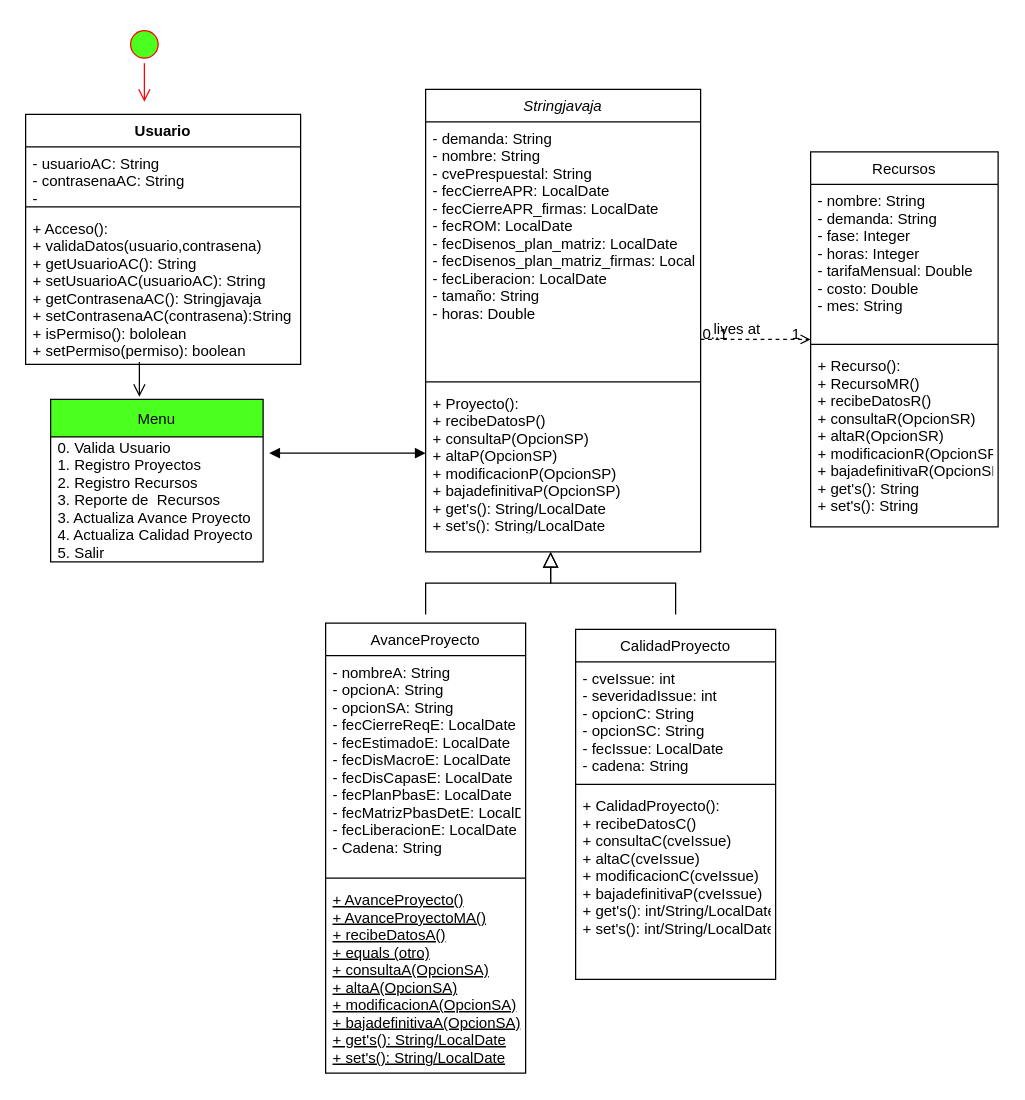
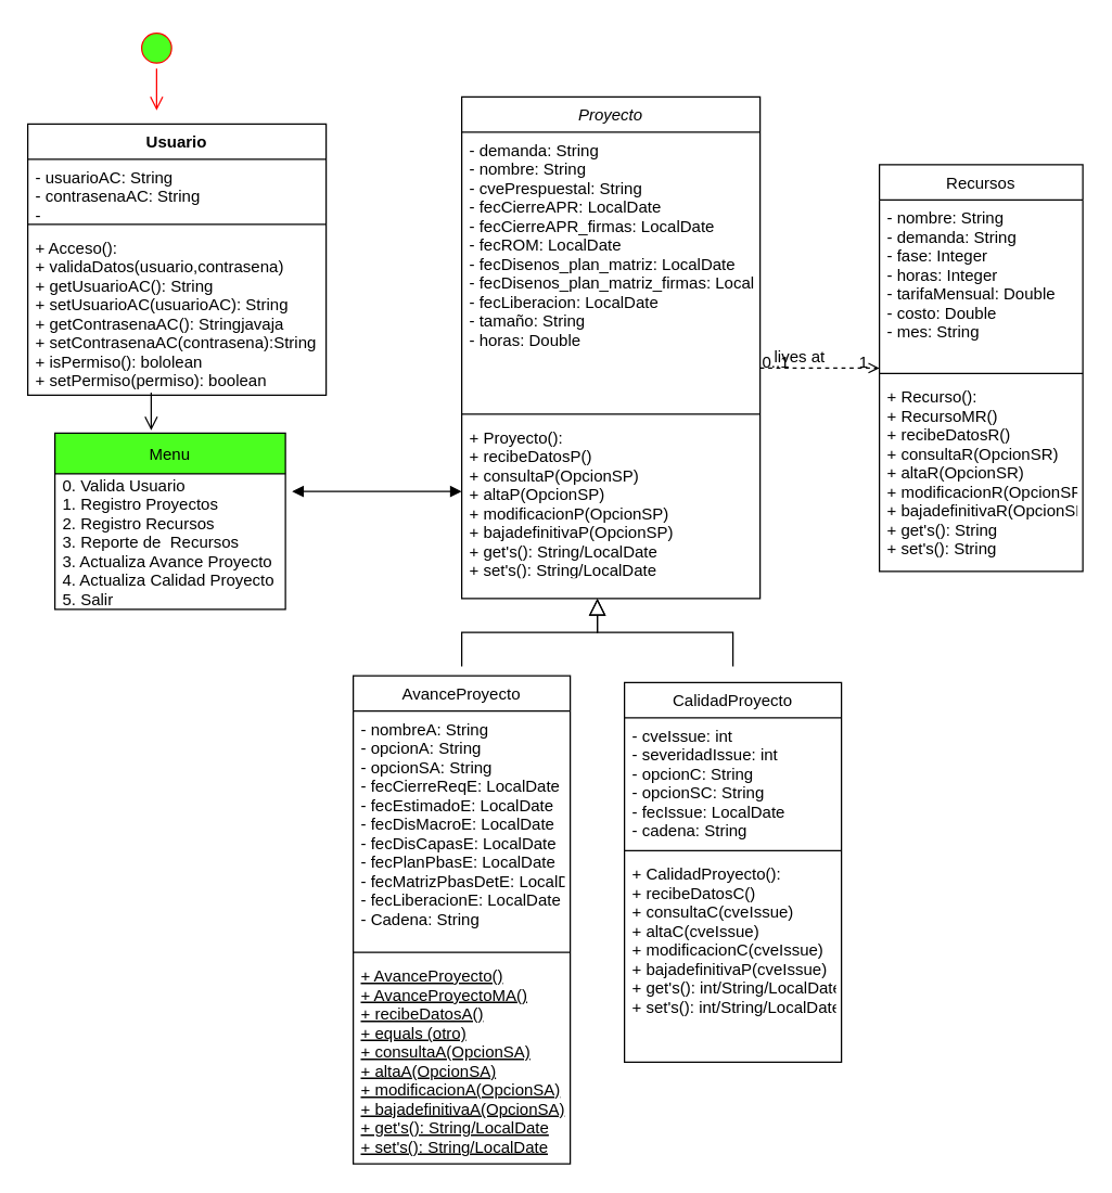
  <mxCell id="0" />
  <mxCell id="1" parent="0" />
- <mxCell id="2" value="Stringjavaja" style="swimlane;fontStyle=2;align=center;verticalAlign=top;childLayout=stackLayout;horizontal=1;startSize=26;horizontalStack=0;resizeParent=1;resizeLast=0;collapsible=1;marginBottom=0;rounded=0;shadow=0;strokeWidth=1;" parent="1" vertex="1"><mxGeometry x="340" y="71" width="220" height="370" as="geometry"><mxRectangle x="220" y="120" width="160" height="26" as="alternateBounds" /></mxGeometry></mxCell>
+ <mxCell id="2" value="Proyecto" style="swimlane;fontStyle=2;align=center;verticalAlign=top;childLayout=stackLayout;horizontal=1;startSize=26;horizontalStack=0;resizeParent=1;resizeLast=0;collapsible=1;marginBottom=0;rounded=0;shadow=0;strokeWidth=1;" parent="1" vertex="1"><mxGeometry x="340" y="71" width="220" height="370" as="geometry"><mxRectangle x="220" y="120" width="160" height="26" as="alternateBounds" /></mxGeometry></mxCell>
  <mxCell id="3" value="- demanda: String&#10;- nombre: String&#10;- cvePrespuestal: String&#10;- fecCierreAPR: LocalDate&#10;- fecCierreAPR_firmas: LocalDate&#10;- fecROM: LocalDate&#10;- fecDisenos_plan_matriz: LocalDate&#10;- fecDisenos_plan_matriz_firmas: LocalDate&#10;- fecLiberacion: LocalDate&#10;- tamaño: String&#10;- horas: Double&#10;" style="text;align=left;verticalAlign=top;spacingLeft=4;spacingRight=4;overflow=hidden;rotatable=0;points=[[0,0.5],[1,0.5]];portConstraint=eastwest;" parent="2" vertex="1"><mxGeometry y="26" width="220" height="204" as="geometry" /></mxCell>
  <mxCell id="4" value="" style="line;html=1;strokeWidth=1;align=left;verticalAlign=middle;spacingTop=-1;spacingLeft=3;spacingRight=3;rotatable=0;labelPosition=right;points=[];portConstraint=eastwest;" parent="2" vertex="1"><mxGeometry y="230" width="220" height="8" as="geometry" /></mxCell>
  <mxCell id="5" value="+ Proyecto():&#10;+ recibeDatosP()&#10;+ consultaP(OpcionSP)&#10;+ altaP(OpcionSP)&#10;+ modificacionP(OpcionSP)&#10;+ bajadefinitivaP(OpcionSP)&#10;+ get's(): String/LocalDate&#10;+ set's(): String/LocalDate&#10;" style="text;strokeColor=none;fillColor=none;align=left;verticalAlign=top;spacingLeft=4;spacingRight=4;overflow=hidden;rotatable=0;points=[[0,0.5],[1,0.5]];portConstraint=eastwest;" parent="2" vertex="1"><mxGeometry y="238" width="220" height="112" as="geometry" /></mxCell>
  <mxCell id="6" value="AvanceProyecto" style="swimlane;fontStyle=0;align=center;verticalAlign=top;childLayout=stackLayout;horizontal=1;startSize=26;horizontalStack=0;resizeParent=1;resizeLast=0;collapsible=1;marginBottom=0;rounded=0;shadow=0;strokeWidth=1;" parent="1" vertex="1"><mxGeometry x="260" y="498" width="160" height="360" as="geometry"><mxRectangle x="130" y="380" width="160" height="26" as="alternateBounds" /></mxGeometry></mxCell>
  <mxCell id="7" value="- nombreA: String&#10;- opcionA: String&#10;- opcionSA: String&#10;- fecCierreReqE: LocalDate&#10;- fecEstimadoE: LocalDate&#10;- fecDisMacroE: LocalDate&#10;- fecDisCapasE: LocalDate&#10;- fecPlanPbasE: LocalDate&#10;- fecMatrizPbasDetE: LocalDate&#10;- fecLiberacionE: LocalDate&#10;- Cadena: String" style="text;align=left;verticalAlign=top;spacingLeft=4;spacingRight=4;overflow=hidden;rotatable=0;points=[[0,0.5],[1,0.5]];portConstraint=eastwest;rounded=0;shadow=0;html=0;" parent="6" vertex="1"><mxGeometry y="26" width="160" height="174" as="geometry" /></mxCell>
  <mxCell id="8" value="" style="line;html=1;strokeWidth=1;align=left;verticalAlign=middle;spacingTop=-1;spacingLeft=3;spacingRight=3;rotatable=0;labelPosition=right;points=[];portConstraint=eastwest;" parent="6" vertex="1"><mxGeometry y="200" width="160" height="8" as="geometry" /></mxCell>
  <mxCell id="9" value="+ AvanceProyecto()&#10;+ AvanceProyectoMA()&#10;+ recibeDatosA()&#10;+ equals (otro)&#10;+ consultaA(OpcionSA)&#10;+ altaA(OpcionSA)&#10;+ modificacionA(OpcionSA)&#10;+ bajadefinitivaA(OpcionSA)&#10;+ get's(): String/LocalDate&#10;+ set's(): String/LocalDate" style="text;align=left;verticalAlign=top;spacingLeft=4;spacingRight=4;overflow=hidden;rotatable=0;points=[[0,0.5],[1,0.5]];portConstraint=eastwest;fontStyle=4" parent="6" vertex="1"><mxGeometry y="208" width="160" height="152" as="geometry" /></mxCell>
  <mxCell id="10" value="" style="endArrow=block;endSize=10;endFill=0;shadow=0;strokeWidth=1;rounded=0;edgeStyle=elbowEdgeStyle;elbow=vertical;" parent="1" edge="1"><mxGeometry width="160" relative="1" as="geometry"><mxPoint x="340" y="491" as="sourcePoint" /><mxPoint x="440" y="441" as="targetPoint" /></mxGeometry></mxCell>
  <mxCell id="11" value="" style="endArrow=block;endSize=10;endFill=0;shadow=0;strokeWidth=1;rounded=0;edgeStyle=elbowEdgeStyle;elbow=vertical;" parent="1" edge="1"><mxGeometry width="160" relative="1" as="geometry"><mxPoint x="540" y="491" as="sourcePoint" /><mxPoint x="440" y="441" as="targetPoint" /></mxGeometry></mxCell>
  <mxCell id="12" value="Recursos" style="swimlane;fontStyle=0;align=center;verticalAlign=top;childLayout=stackLayout;horizontal=1;startSize=26;horizontalStack=0;resizeParent=1;resizeLast=0;collapsible=1;marginBottom=0;rounded=0;shadow=0;strokeWidth=1;" parent="1" vertex="1"><mxGeometry x="648" y="121" width="150" height="300" as="geometry"><mxRectangle x="550" y="140" width="160" height="26" as="alternateBounds" /></mxGeometry></mxCell>
  <mxCell id="13" value="- nombre: String&#10;- demanda: String&#10;- fase: Integer&#10;- horas: Integer&#10;- tarifaMensual: Double&#10;- costo: Double&#10;- mes: String" style="text;align=left;verticalAlign=top;spacingLeft=4;spacingRight=4;overflow=hidden;rotatable=0;points=[[0,0.5],[1,0.5]];portConstraint=eastwest;" parent="12" vertex="1"><mxGeometry y="26" width="150" height="124" as="geometry" /></mxCell>
  <mxCell id="14" value="" style="line;html=1;strokeWidth=1;align=left;verticalAlign=middle;spacingTop=-1;spacingLeft=3;spacingRight=3;rotatable=0;labelPosition=right;points=[];portConstraint=eastwest;" parent="12" vertex="1"><mxGeometry y="150" width="150" height="8" as="geometry" /></mxCell>
  <mxCell id="15" value="+ Recurso():&#10;+ RecursoMR() &#10;+ recibeDatosR()&#10;+ consultaR(OpcionSR)&#10;+ altaR(OpcionSR)&#10;+ modificacionR(OpcionSR)&#10;+ bajadefinitivaR(OpcionSR)&#10;+ get's(): String&#10;+ set's(): String" style="text;strokeColor=none;fillColor=none;align=left;verticalAlign=top;spacingLeft=4;spacingRight=4;overflow=hidden;rotatable=0;points=[[0,0.5],[1,0.5]];portConstraint=eastwest;" parent="12" vertex="1"><mxGeometry y="158" width="150" height="132" as="geometry" /></mxCell>
  <mxCell id="16" value="" style="endArrow=open;shadow=0;strokeWidth=1;rounded=0;endFill=1;edgeStyle=elbowEdgeStyle;elbow=vertical;dashed=1;" parent="1" source="2" target="12" edge="1"><mxGeometry x="0.5" y="41" relative="1" as="geometry"><mxPoint x="520" y="243" as="sourcePoint" /><mxPoint x="680" y="243" as="targetPoint" /><mxPoint x="-40" y="32" as="offset" /></mxGeometry></mxCell>
  <mxCell id="17" value="0..1" style="resizable=0;align=left;verticalAlign=bottom;labelBackgroundColor=none;fontSize=12;" parent="16" connectable="0" vertex="1"><mxGeometry x="-1" relative="1" as="geometry"><mxPoint y="4" as="offset" /></mxGeometry></mxCell>
  <mxCell id="18" value="1" style="resizable=0;align=right;verticalAlign=bottom;labelBackgroundColor=none;fontSize=12;" parent="16" connectable="0" vertex="1"><mxGeometry x="1" relative="1" as="geometry"><mxPoint x="-7" y="4" as="offset" /></mxGeometry></mxCell>
  <mxCell id="19" value="lives at" style="text;html=1;resizable=0;points=[];;align=center;verticalAlign=middle;labelBackgroundColor=none;rounded=0;shadow=0;strokeWidth=1;fontSize=12;" parent="16" vertex="1" connectable="0"><mxGeometry x="0.5" y="49" relative="1" as="geometry"><mxPoint x="-38" y="40" as="offset" /></mxGeometry></mxCell>
  <mxCell id="20" value="Usuario" style="swimlane;fontStyle=1;align=center;verticalAlign=top;childLayout=stackLayout;horizontal=1;startSize=26;horizontalStack=0;resizeParent=1;resizeParentMax=0;resizeLast=0;collapsible=1;marginBottom=0;" parent="1" vertex="1"><mxGeometry y="91" width="220" height="200" as="geometry" x="20" /></mxCell>
  <mxCell id="21" value="- usuarioAC: String&#10;- contrasenaAC: String&#10;- " style="text;strokeColor=none;fillColor=none;align=left;verticalAlign=top;spacingLeft=4;spacingRight=4;overflow=hidden;rotatable=0;points=[[0,0.5],[1,0.5]];portConstraint=eastwest;" parent="20" vertex="1"><mxGeometry y="26" width="220" height="44" as="geometry" /></mxCell>
  <mxCell id="22" value="" style="line;strokeWidth=1;fillColor=none;align=left;verticalAlign=middle;spacingTop=-1;spacingLeft=3;spacingRight=3;rotatable=0;labelPosition=right;points=[];portConstraint=eastwest;" parent="20" vertex="1"><mxGeometry y="70" width="220" height="8" as="geometry" /></mxCell>
  <mxCell id="23" value="+ Acceso(): &#10;+ validaDatos(usuario,contrasena)&#10;+ getUsuarioAC(): String&#10;+ setUsuarioAC(usuarioAC): String&#10;+ getContrasenaAC(): Stringjavaja&#10;+ setContrasenaAC(contrasena):String&#10;+ isPermiso(): bololean&#10;+ setPermiso(permiso): boolean" style="text;strokeColor=none;fillColor=none;align=left;verticalAlign=top;spacingLeft=4;spacingRight=4;overflow=hidden;rotatable=0;points=[[0,0.5],[1,0.5]];portConstraint=eastwest;" parent="20" vertex="1"><mxGeometry y="78" width="220" height="122" as="geometry" /></mxCell>
  <mxCell id="24" value="CalidadProyecto" style="swimlane;fontStyle=0;align=center;verticalAlign=top;childLayout=stackLayout;horizontal=1;startSize=26;horizontalStack=0;resizeParent=1;resizeLast=0;collapsible=1;marginBottom=0;rounded=0;shadow=0;strokeWidth=1;" parent="1" vertex="1"><mxGeometry x="460" y="503" width="160" height="280" as="geometry"><mxRectangle x="340" y="380" width="170" height="26" as="alternateBounds" /></mxGeometry></mxCell>
  <mxCell id="25" value="- cveIssue: int&#10;- severidadIssue: int&#10;- opcionC: String&#10;- opcionSC: String&#10;- fecIssue: LocalDate&#10;- cadena: String&#10;" style="text;align=left;verticalAlign=top;spacingLeft=4;spacingRight=4;overflow=hidden;rotatable=0;points=[[0,0.5],[1,0.5]];portConstraint=eastwest;" parent="24" vertex="1"><mxGeometry y="26" width="160" height="94" as="geometry" /></mxCell>
  <mxCell id="26" value="" style="line;html=1;strokeWidth=1;align=left;verticalAlign=middle;spacingTop=-1;spacingLeft=3;spacingRight=3;rotatable=0;labelPosition=right;points=[];portConstraint=eastwest;" parent="24" vertex="1"><mxGeometry y="120" width="160" height="8" as="geometry" /></mxCell>
  <mxCell id="27" value="+ CalidadProyecto(): &#10;+ recibeDatosC()&#10;+ consultaC(cveIssue)&#10;+ altaC(cveIssue)&#10;+ modificacionC(cveIssue)&#10;+ bajadefinitivaP(cveIssue)&#10;+ get's(): int/String/LocalDate&#10;+ set's(): int/String/LocalDate" style="text;strokeColor=none;fillColor=none;align=left;verticalAlign=top;spacingLeft=4;spacingRight=4;overflow=hidden;rotatable=0;points=[[0,0.5],[1,0.5]];portConstraint=eastwest;" parent="24" vertex="1"><mxGeometry y="128" width="160" height="152" as="geometry" /></mxCell>
  <mxCell id="28" value="" style="ellipse;html=1;shape=startState;fillColor=#4BFF1F;strokeColor=#ff0000;" parent="1" vertex="1"><mxGeometry x="100" y="20" width="30" height="30" as="geometry" /></mxCell>
  <mxCell id="29" value="" style="edgeStyle=orthogonalEdgeStyle;html=1;verticalAlign=bottom;endArrow=open;endSize=8;strokeColor=#ff0000;rounded=0;" parent="1" source="28" edge="1"><mxGeometry relative="1" as="geometry"><mxPoint x="115" y="81" as="targetPoint" /></mxGeometry></mxCell>
  <mxCell id="30" value="Menu" style="swimlane;fontStyle=0;childLayout=stackLayout;horizontal=1;startSize=30;horizontalStack=0;resizeParent=1;resizeParentMax=0;resizeLast=0;collapsible=1;marginBottom=0;fillColor=#4BFF1F;" parent="1" vertex="1"><mxGeometry x="40" y="319" width="170" height="130" as="geometry" /></mxCell>
  <mxCell id="31" value="0. Valida Usuario&#10;1. Registro Proyectos&#10;2. Registro Recursos&#10;3. Reporte de  Recursos&#10;3. Actualiza Avance Proyecto&#10;4. Actualiza Calidad Proyecto&#10;5. Salir&#10;&#10;- usuarioM: String&#10;- contrasenaM: String&#10;- respuesta: boolean&#10;&#10;-&#10;- isRespuesta(): boolean&#10;- serrespuesta(respuesta): boolean&#10;" style="text;strokeColor=none;fillColor=none;align=left;verticalAlign=middle;spacingLeft=4;spacingRight=4;overflow=hidden;points=[[0,0.5],[1,0.5]];portConstraint=eastwest;rotatable=0;" parent="30" vertex="1"><mxGeometry y="30" width="170" height="100" as="geometry" /></mxCell>
  <mxCell id="32" value="" style="endArrow=block;startArrow=block;endFill=1;startFill=1;html=1;rounded=0;edgeStyle=orthogonalEdgeStyle;exitX=1.029;exitY=0.13;exitDx=0;exitDy=0;exitPerimeter=0;" parent="1" source="31" edge="1"><mxGeometry width="160" relative="1" as="geometry"><mxPoint x="333.57" y="361.9" as="sourcePoint" /><mxPoint x="340" y="362" as="targetPoint" /></mxGeometry></mxCell>
  <mxCell id="33" value="" style="edgeStyle=orthogonalEdgeStyle;html=1;verticalAlign=bottom;endArrow=open;endSize=8;strokeColor=#000000;rounded=0;" parent="1" edge="1"><mxGeometry relative="1" as="geometry"><mxPoint x="111" y="317" as="targetPoint" /><mxPoint x="111" y="289" as="sourcePoint" /></mxGeometry></mxCell>
